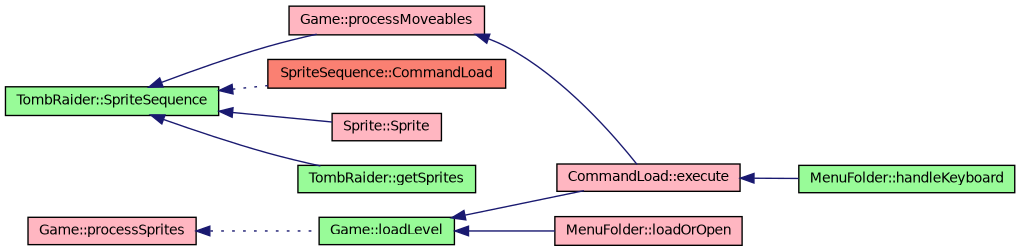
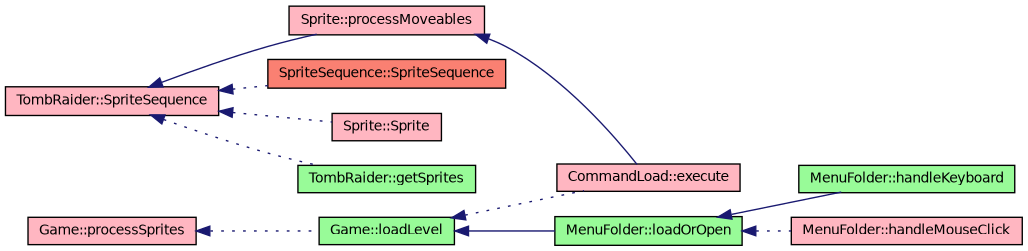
  digraph {
    rankdir=LR
    node [color=black fillcolor=lightpink fontname=Helvetica fontsize=10 shape=record style=filled]
    edge [color=midnightblue dir=back fontname=Helvetica fontsize=10 labelfontname=Helvetica labelfontsize=10 style=solid]
-   n1 [fillcolor=palegreen fontcolor=black height=0.2 label="TombRaider::SpriteSequence" width=0.4]
-   n2 [height=0.2 label="Game::processMoveables" width=0.4]
-   n3 [fillcolor=salmon height=0.2 label="SpriteSequence::CommandLoad" width=0.4]
+   n1 [fontcolor=black height=0.2 label="TombRaider::SpriteSequence" width=0.4]
+   n2 [height=0.2 label="Sprite::processMoveables" width=0.4]
+   n3 [fillcolor=salmon height=0.2 label="SpriteSequence::SpriteSequence" width=0.4]
    n4 [height=0.2 label="Sprite::Sprite" width=0.4]
    n5 [fillcolor=palegreen height=0.2 label="TombRaider::getSprites" width=0.4]
    n6 [height=0.2 label="Game::processSprites" width=0.4]
    n7 [fillcolor=palegreen height=0.2 label="Game::loadLevel" width=0.4]
    n8 [height=0.2 label="CommandLoad::execute" width=0.4]
-   n9 [height=0.2 label="MenuFolder::loadOrOpen" width=0.4]
+   n9 [fillcolor=palegreen height=0.2 label="MenuFolder::loadOrOpen" width=0.4]
    n10 [fillcolor=palegreen height=0.2 label="MenuFolder::handleKeyboard" width=0.4]
+   n11 [height=0.2 label="MenuFolder::handleMouseClick" width=0.4]
    n1 -> n2
    n1 -> n3 [style=dotted]
-   n1 -> n4
-   n1 -> n5
+   n1 -> n4 [style=dotted]
+   n1 -> n5 [style=dotted]
    n2 -> n8
    n6 -> n7 [style=dotted]
-   n7 -> n8
+   n7 -> n8 [style=dotted]
    n7 -> n9
-   n8 -> n10
+   n9 -> n10
+   n9 -> n11 [style=dotted]
  }
